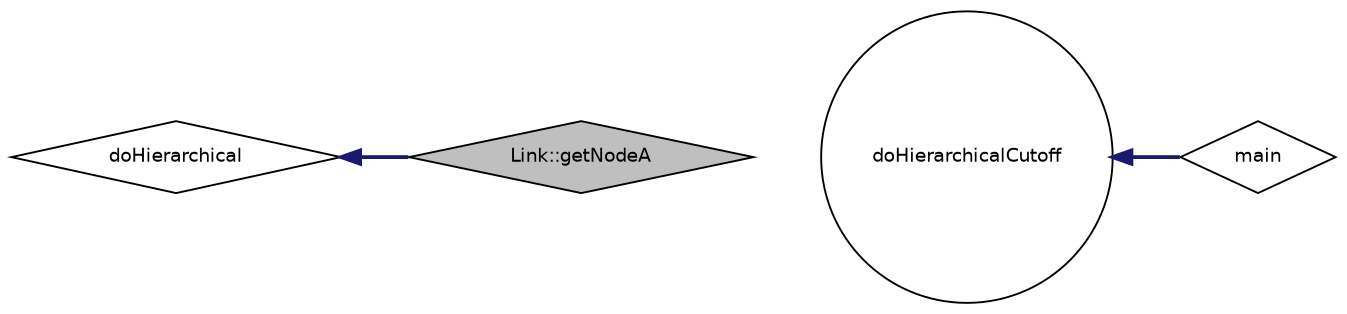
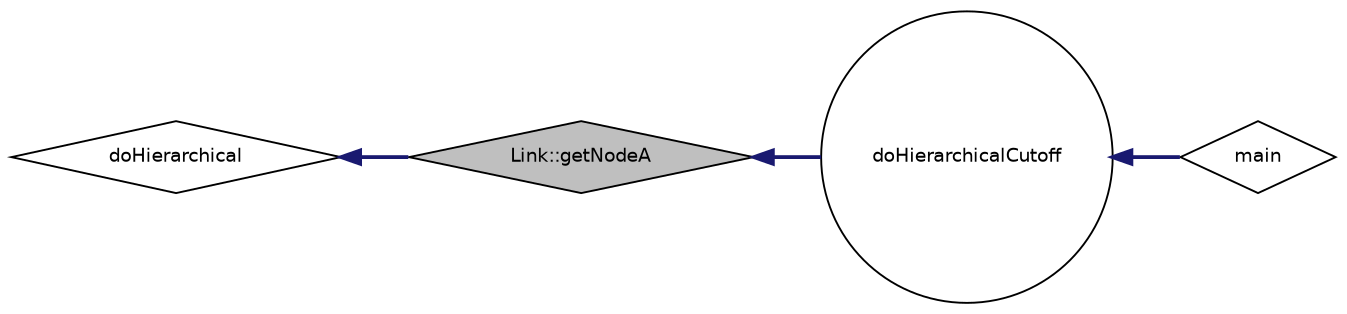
  digraph {
    rankdir=LR
    node [color=black fillcolor=white fontname=Helvetica fontsize=10 shape=diamond style=filled]
    edge [color=midnightblue dir=back fontname=Helvetica fontsize=10 labelfontname=Helvetica labelfontsize=10 style=bold]
    n1 [fillcolor=grey75 fontcolor=black height=0.2 label="Link::getNodeA" width=0.4]
    n2 [height=0.2 label=doHierarchicalCutoff shape=circle width=0.4]
    n3 [height=0.2 label=main width=0.4]
    n4 [height=0.2 label=doHierarchical width=0.4]
+   n1 -> n2
    n2 -> n3
    n4 -> n1
  }
